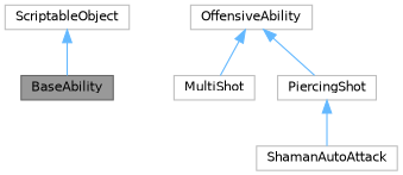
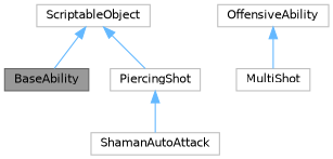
  digraph {
    node [color=grey75 fillcolor=white fontname=Helvetica fontsize=10 shape=box style=filled]
    edge [color=steelblue1 dir=back fontname=Helvetica fontsize=10 labelfontname=Helvetica labelfontsize=10 style=solid]
    n1 [color=gray40 fillcolor=grey60 fontcolor=black height=0.2 label=BaseAbility width=0.4]
    n2 [height=0.2 label=OffensiveAbility width=0.4]
    n3 [height=0.2 label=MultiShot width=0.4]
    n4 [height=0.2 label=PiercingShot width=0.4]
    n5 [height=0.2 label=ScriptableObject width=0.4]
    n6 [height=0.2 label=ShamanAutoAttack width=0.4]
    n2 -> n3
-   n2 -> n4
+   n5 -> n4
    n4 -> n6
    n5 -> n1
  }
